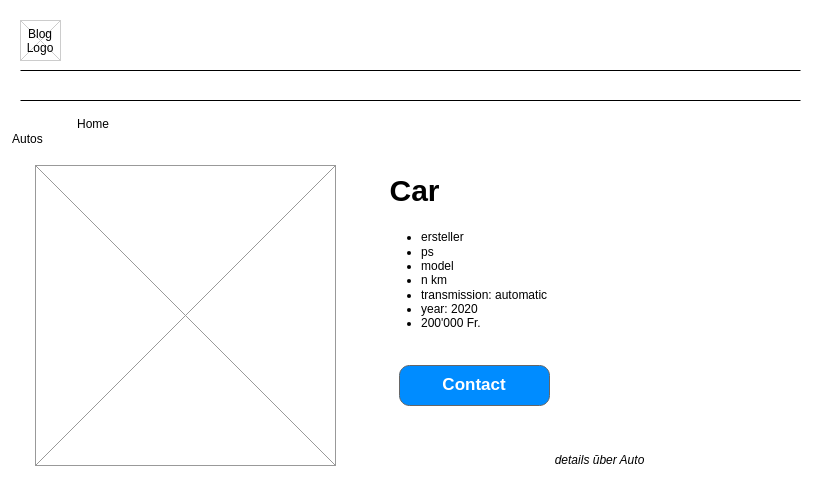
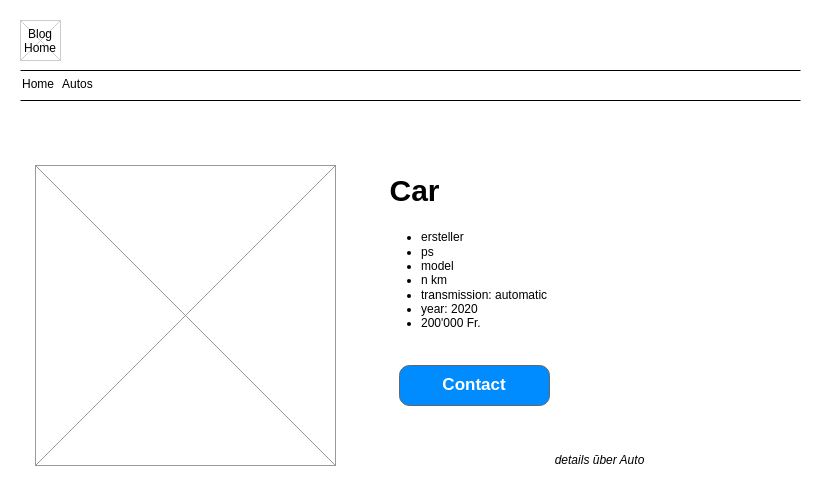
  <mxCell id="0" />
  <mxCell id="1" parent="0" />
  <mxCell id="2" value="" style="line;strokeWidth=1" parent="1" vertex="1"><mxGeometry x="20" y="65" width="780" height="10" as="geometry" /></mxCell>
  <mxCell id="3" value="" style="line;strokeWidth=1" parent="1" vertex="1"><mxGeometry x="20" y="95" width="780" height="10" as="geometry" /></mxCell>
- <mxCell id="4" value="Home" style="text;spacingTop=-5;" parent="1" vertex="1"><mxGeometry x="75" y="115" width="30" height="20" as="geometry" /></mxCell>
- <mxCell id="5" value="Autos" style="text;spacingTop=-5;" parent="1" vertex="1"><mxGeometry x="10" y="130" width="30" height="20" as="geometry" /></mxCell>
+ <mxCell id="4" value="Home" style="text;spacingTop=-5;" parent="1" vertex="1"><mxGeometry x="20" y="75" width="30" height="20" as="geometry" /></mxCell>
+ <mxCell id="5" value="Autos" style="text;spacingTop=-5;" parent="1" vertex="1"><mxGeometry x="60" y="75" width="30" height="20" as="geometry" /></mxCell>
  <mxCell id="6" value="" style="verticalLabelPosition=bottom;verticalAlign=top;strokeWidth=1;shape=mxgraph.mockup.graphics.iconGrid;strokeColor=#CCCCCC;gridSize=1,1;" parent="1" vertex="1"><mxGeometry x="20" y="20" width="40" height="40" as="geometry" /></mxCell>
- <mxCell id="7" value="Blog &#10;Logo" style="text;spacingTop=-5;align=center" parent="1" vertex="1"><mxGeometry x="20" y="25" width="40" height="40" as="geometry" /></mxCell>
+ <mxCell id="7" value="Blog &#10;Home" style="text;spacingTop=-5;align=center" parent="1" vertex="1"><mxGeometry x="20" y="25" width="40" height="40" as="geometry" /></mxCell>
  <mxCell id="8" value="" style="verticalLabelPosition=bottom;shadow=0;dashed=0;align=center;html=1;verticalAlign=top;strokeWidth=1;shape=mxgraph.mockup.graphics.simpleIcon;strokeColor=#999999;" parent="1" vertex="1"><mxGeometry x="35" y="165" width="300" height="300" as="geometry" /></mxCell>
  <mxCell id="9" value="&lt;b&gt;&lt;font style=&quot;font-size: 30px;&quot;&gt;Car&lt;/font&gt;&lt;/b&gt;" style="text;html=1;align=center;verticalAlign=middle;resizable=0;points=[];autosize=1;strokeColor=none;fillColor=none;" parent="1" vertex="1"><mxGeometry x="379" y="165" width="70" height="50" as="geometry" /></mxCell>
  <mxCell id="10" value="&lt;div align=&quot;left&quot;&gt;&lt;ul&gt;&lt;li&gt;ersteller&lt;/li&gt;&lt;li&gt;ps&lt;/li&gt;&lt;li&gt;model&lt;br&gt;&lt;/li&gt;&lt;li&gt;&lt;div&gt;n km&lt;/div&gt;&lt;/li&gt;&lt;li&gt;transmission: automatic&lt;/li&gt;&lt;li&gt;year: 2020&lt;/li&gt;&lt;li&gt;200'000 Fr.&lt;br&gt;&lt;/li&gt;&lt;/ul&gt;&lt;/div&gt;" style="text;html=1;align=left;verticalAlign=middle;resizable=0;points=[];autosize=1;strokeColor=none;fillColor=none;" parent="1" vertex="1"><mxGeometry x="379" y="205" width="190" height="150" as="geometry" /></mxCell>
  <mxCell id="11" value="Contact" style="strokeWidth=1;shadow=0;dashed=0;align=center;html=1;shape=mxgraph.mockup.buttons.button;strokeColor=#666666;fontColor=#ffffff;mainText=;buttonStyle=round;fontSize=17;fontStyle=1;fillColor=#008cff;whiteSpace=wrap;" parent="1" vertex="1"><mxGeometry x="399" y="365" width="150" height="40" as="geometry" /></mxCell>
  <mxCell id="12" value="&lt;i&gt;details ŭber Auto&lt;/i&gt;" style="text;html=1;align=center;verticalAlign=middle;whiteSpace=wrap;rounded=0;" parent="1" vertex="1"><mxGeometry x="399" y="445" width="401" height="30" as="geometry" /></mxCell>
